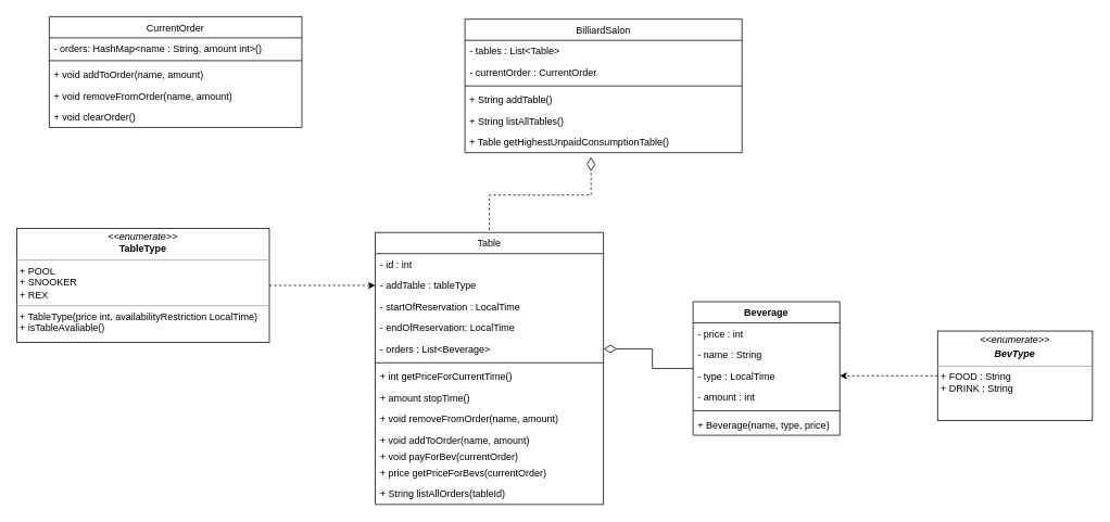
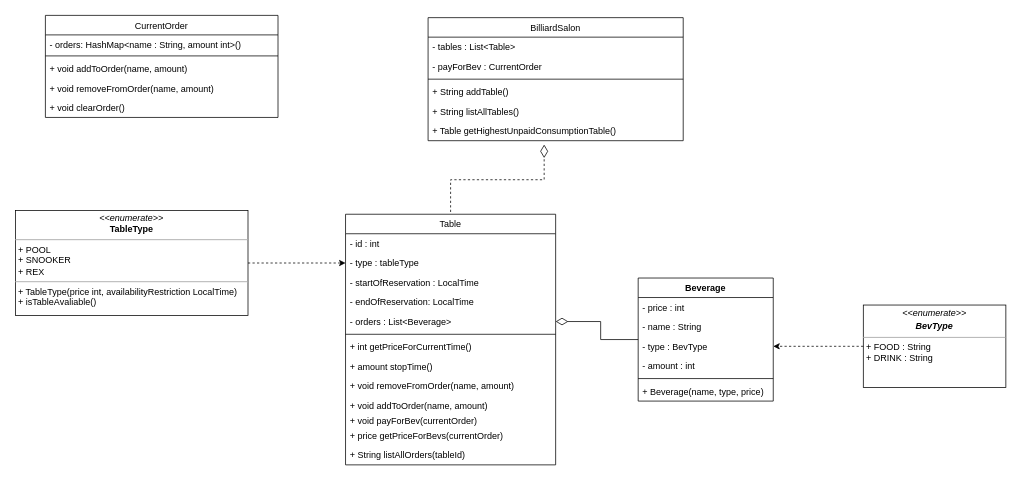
  <mxCell id="0" />
  <mxCell id="1" parent="0" />
  <mxCell id="2" style="edgeStyle=orthogonalEdgeStyle;rounded=0;orthogonalLoop=1;jettySize=auto;html=1;entryX=1;entryY=0.5;entryDx=0;entryDy=0;endArrow=diamondThin;endFill=0;endSize=14;" parent="1" source="3" target="25" edge="1"><mxGeometry relative="1" as="geometry" /></mxCell>
  <mxCell id="3" value="Beverage" style="swimlane;fontStyle=1;align=center;verticalAlign=top;childLayout=stackLayout;horizontal=1;startSize=26;horizontalStack=0;resizeParent=1;resizeParentMax=0;resizeLast=0;collapsible=1;marginBottom=0;" parent="1" vertex="1"><mxGeometry x="850" y="370" width="180" height="164" as="geometry" /></mxCell>
  <mxCell id="4" value="- price : int" style="text;strokeColor=none;fillColor=none;align=left;verticalAlign=top;spacingLeft=4;spacingRight=4;overflow=hidden;rotatable=0;points=[[0,0.5],[1,0.5]];portConstraint=eastwest;" parent="3" vertex="1"><mxGeometry y="26" width="180" height="26" as="geometry" /></mxCell>
  <mxCell id="5" value="- name : String" style="text;strokeColor=none;fillColor=none;align=left;verticalAlign=top;spacingLeft=4;spacingRight=4;overflow=hidden;rotatable=0;points=[[0,0.5],[1,0.5]];portConstraint=eastwest;" parent="3" vertex="1"><mxGeometry y="52" width="180" height="26" as="geometry" /></mxCell>
- <mxCell id="6" value="- type : LocalTime" style="text;strokeColor=none;fillColor=none;align=left;verticalAlign=top;spacingLeft=4;spacingRight=4;overflow=hidden;rotatable=0;points=[[0,0.5],[1,0.5]];portConstraint=eastwest;" parent="3" vertex="1"><mxGeometry y="78" width="180" height="26" as="geometry" /></mxCell>
+ <mxCell id="6" value="- type : BevType" style="text;strokeColor=none;fillColor=none;align=left;verticalAlign=top;spacingLeft=4;spacingRight=4;overflow=hidden;rotatable=0;points=[[0,0.5],[1,0.5]];portConstraint=eastwest;" parent="3" vertex="1"><mxGeometry y="78" width="180" height="26" as="geometry" /></mxCell>
  <mxCell id="7" value="- amount : int" style="text;strokeColor=none;fillColor=none;align=left;verticalAlign=top;spacingLeft=4;spacingRight=4;overflow=hidden;rotatable=0;points=[[0,0.5],[1,0.5]];portConstraint=eastwest;" parent="3" vertex="1"><mxGeometry y="104" width="180" height="26" as="geometry" /></mxCell>
  <mxCell id="8" value="" style="line;strokeWidth=1;fillColor=none;align=left;verticalAlign=middle;spacingTop=-1;spacingLeft=3;spacingRight=3;rotatable=0;labelPosition=right;points=[];portConstraint=eastwest;" parent="3" vertex="1"><mxGeometry y="130" width="180" height="8" as="geometry" /></mxCell>
  <mxCell id="9" value="+ Beverage(name, type, price)" style="text;strokeColor=none;fillColor=none;align=left;verticalAlign=top;spacingLeft=4;spacingRight=4;overflow=hidden;rotatable=0;points=[[0,0.5],[1,0.5]];portConstraint=eastwest;" parent="3" vertex="1"><mxGeometry y="138" width="180" height="26" as="geometry" /></mxCell>
  <mxCell id="10" value="&lt;p style=&quot;margin: 0px ; margin-top: 4px ; text-align: center&quot;&gt;&lt;i&gt;&amp;lt;&amp;lt;enumerate&amp;gt;&amp;gt;&lt;/i&gt;&lt;/p&gt;&lt;p style=&quot;margin: 0px ; margin-top: 4px ; text-align: center&quot;&gt;&lt;i&gt;&lt;b&gt;BevType&lt;/b&gt;&lt;/i&gt;&lt;/p&gt;&lt;hr size=&quot;1&quot;&gt;&lt;p style=&quot;margin: 0px ; margin-left: 4px&quot;&gt;+ FOOD : String&lt;/p&gt;&lt;p style=&quot;margin: 0px ; margin-left: 4px&quot;&gt;+ DRINK : String&lt;/p&gt;" style="verticalAlign=top;align=left;overflow=fill;fontSize=12;fontFamily=Helvetica;html=1;" parent="1" vertex="1"><mxGeometry x="1150" y="406" width="190" height="110" as="geometry" /></mxCell>
  <mxCell id="11" value="" style="endArrow=classic;html=1;rounded=0;exitX=0;exitY=0.5;exitDx=0;exitDy=0;entryX=1;entryY=0.5;entryDx=0;entryDy=0;dashed=1;endFill=1;" parent="1" source="10" target="6" edge="1"><mxGeometry width="50" height="50" relative="1" as="geometry"><mxPoint x="1170" y="360" as="sourcePoint" /><mxPoint x="1120" y="440" as="targetPoint" /></mxGeometry></mxCell>
  <mxCell id="12" value="BilliardSalon" style="swimlane;fontStyle=0;childLayout=stackLayout;horizontal=1;startSize=26;fillColor=none;horizontalStack=0;resizeParent=1;resizeParentMax=0;resizeLast=0;collapsible=1;marginBottom=0;" parent="1" vertex="1"><mxGeometry x="570" y="23" width="340" height="164" as="geometry" /></mxCell>
  <mxCell id="13" value="- tables : List&lt;Table&gt;" style="text;strokeColor=none;fillColor=none;align=left;verticalAlign=top;spacingLeft=4;spacingRight=4;overflow=hidden;rotatable=0;points=[[0,0.5],[1,0.5]];portConstraint=eastwest;" parent="12" vertex="1"><mxGeometry y="26" width="340" height="26" as="geometry" /></mxCell>
- <mxCell id="14" value="- currentOrder : CurrentOrder" style="text;strokeColor=none;fillColor=none;align=left;verticalAlign=top;spacingLeft=4;spacingRight=4;overflow=hidden;rotatable=0;points=[[0,0.5],[1,0.5]];portConstraint=eastwest;" parent="12" vertex="1"><mxGeometry y="52" width="340" height="26" as="geometry" /></mxCell>
+ <mxCell id="14" value="- payForBev : CurrentOrder" style="text;strokeColor=none;fillColor=none;align=left;verticalAlign=top;spacingLeft=4;spacingRight=4;overflow=hidden;rotatable=0;points=[[0,0.5],[1,0.5]];portConstraint=eastwest;" parent="12" vertex="1"><mxGeometry y="52" width="340" height="26" as="geometry" /></mxCell>
  <mxCell id="15" value="" style="line;strokeWidth=1;fillColor=none;align=left;verticalAlign=middle;spacingTop=-1;spacingLeft=3;spacingRight=3;rotatable=0;labelPosition=right;points=[];portConstraint=eastwest;" parent="12" vertex="1"><mxGeometry y="78" width="340" height="8" as="geometry" /></mxCell>
  <mxCell id="16" value="+ String addTable()" style="text;strokeColor=none;fillColor=none;align=left;verticalAlign=top;spacingLeft=4;spacingRight=4;overflow=hidden;rotatable=0;points=[[0,0.5],[1,0.5]];portConstraint=eastwest;" parent="12" vertex="1"><mxGeometry y="86" width="340" height="26" as="geometry" /></mxCell>
  <mxCell id="17" value="+ String listAllTables()" style="text;strokeColor=none;fillColor=none;align=left;verticalAlign=top;spacingLeft=4;spacingRight=4;overflow=hidden;rotatable=0;points=[[0,0.5],[1,0.5]];portConstraint=eastwest;" parent="12" vertex="1"><mxGeometry y="112" width="340" height="26" as="geometry" /></mxCell>
  <mxCell id="18" value="+ Table getHighestUnpaidConsumptionTable()" style="text;strokeColor=none;fillColor=none;align=left;verticalAlign=top;spacingLeft=4;spacingRight=4;overflow=hidden;rotatable=0;points=[[0,0.5],[1,0.5]];portConstraint=eastwest;" parent="12" vertex="1"><mxGeometry y="138" width="340" height="26" as="geometry" /></mxCell>
  <mxCell id="19" style="edgeStyle=orthogonalEdgeStyle;rounded=0;orthogonalLoop=1;jettySize=auto;html=1;entryX=0.455;entryY=1.197;entryDx=0;entryDy=0;entryPerimeter=0;strokeWidth=1;endSize=15;endArrow=diamondThin;endFill=0;startSize=11;sourcePerimeterSpacing=3;targetPerimeterSpacing=3;dashed=1;" parent="1" source="20" target="18" edge="1"><mxGeometry relative="1" as="geometry"><mxPoint x="710" y="193" as="targetPoint" /><Array as="points"><mxPoint x="600" y="239" /><mxPoint x="725" y="239" /></Array></mxGeometry></mxCell>
  <mxCell id="20" value="Table" style="swimlane;fontStyle=0;childLayout=stackLayout;horizontal=1;startSize=26;fillColor=none;horizontalStack=0;resizeParent=1;resizeParentMax=0;resizeLast=0;collapsible=1;marginBottom=0;" parent="1" vertex="1"><mxGeometry x="460" y="285" width="280" height="334" as="geometry" /></mxCell>
  <mxCell id="21" value="- id : int" style="text;strokeColor=none;fillColor=none;align=left;verticalAlign=top;spacingLeft=4;spacingRight=4;overflow=hidden;rotatable=0;points=[[0,0.5],[1,0.5]];portConstraint=eastwest;" parent="20" vertex="1"><mxGeometry y="26" width="280" height="26" as="geometry" /></mxCell>
- <mxCell id="22" value="- addTable : tableType" style="text;strokeColor=none;fillColor=none;align=left;verticalAlign=top;spacingLeft=4;spacingRight=4;overflow=hidden;rotatable=0;points=[[0,0.5],[1,0.5]];portConstraint=eastwest;" parent="20" vertex="1"><mxGeometry y="52" width="280" height="26" as="geometry" /></mxCell>
+ <mxCell id="22" value="- type : tableType" style="text;strokeColor=none;fillColor=none;align=left;verticalAlign=top;spacingLeft=4;spacingRight=4;overflow=hidden;rotatable=0;points=[[0,0.5],[1,0.5]];portConstraint=eastwest;" parent="20" vertex="1"><mxGeometry y="52" width="280" height="26" as="geometry" /></mxCell>
  <mxCell id="23" value="- startOfReservation : LocalTime" style="text;strokeColor=none;fillColor=none;align=left;verticalAlign=top;spacingLeft=4;spacingRight=4;overflow=hidden;rotatable=0;points=[[0,0.5],[1,0.5]];portConstraint=eastwest;" parent="20" vertex="1"><mxGeometry y="78" width="280" height="26" as="geometry" /></mxCell>
  <mxCell id="24" value="- endOfReservation: LocalTime" style="text;strokeColor=none;fillColor=none;align=left;verticalAlign=top;spacingLeft=4;spacingRight=4;overflow=hidden;rotatable=0;points=[[0,0.5],[1,0.5]];portConstraint=eastwest;" parent="20" vertex="1"><mxGeometry y="104" width="280" height="26" as="geometry" /></mxCell>
  <mxCell id="25" value="- orders : List&lt;Beverage&gt;" style="text;strokeColor=none;fillColor=none;align=left;verticalAlign=top;spacingLeft=4;spacingRight=4;overflow=hidden;rotatable=0;points=[[0,0.5],[1,0.5]];portConstraint=eastwest;" parent="20" vertex="1"><mxGeometry y="130" width="280" height="26" as="geometry" /></mxCell>
  <mxCell id="26" value="" style="line;strokeWidth=1;fillColor=none;align=left;verticalAlign=middle;spacingTop=-1;spacingLeft=3;spacingRight=3;rotatable=0;labelPosition=right;points=[];portConstraint=eastwest;" parent="20" vertex="1"><mxGeometry y="156" width="280" height="8" as="geometry" /></mxCell>
  <mxCell id="27" value="+ int getPriceForCurrentTime()" style="text;strokeColor=none;fillColor=none;align=left;verticalAlign=top;spacingLeft=4;spacingRight=4;overflow=hidden;rotatable=0;points=[[0,0.5],[1,0.5]];portConstraint=eastwest;" parent="20" vertex="1"><mxGeometry y="164" width="280" height="26" as="geometry" /></mxCell>
  <mxCell id="28" value="+ amount stopTime()" style="text;strokeColor=none;fillColor=none;align=left;verticalAlign=top;spacingLeft=4;spacingRight=4;overflow=hidden;rotatable=0;points=[[0,0.5],[1,0.5]];portConstraint=eastwest;" parent="20" vertex="1"><mxGeometry y="190" width="280" height="26" as="geometry" /></mxCell>
  <mxCell id="29" value="+ void removeFromOrder(name, amount)" style="text;strokeColor=none;fillColor=none;align=left;verticalAlign=top;spacingLeft=4;spacingRight=4;overflow=hidden;rotatable=0;points=[[0,0.5],[1,0.5]];portConstraint=eastwest;" parent="20" vertex="1"><mxGeometry y="216" width="280" height="26" as="geometry" /></mxCell>
  <mxCell id="30" value="+ void addToOrder(name, amount)" style="text;strokeColor=none;fillColor=none;align=left;verticalAlign=top;spacingLeft=4;spacingRight=4;overflow=hidden;rotatable=0;points=[[0,0.5],[1,0.5]];portConstraint=eastwest;" parent="20" vertex="1"><mxGeometry y="242" width="280" height="20" as="geometry" /></mxCell>
  <mxCell id="31" value="+ void payForBev(currentOrder)" style="text;strokeColor=none;fillColor=none;align=left;verticalAlign=top;spacingLeft=4;spacingRight=4;overflow=hidden;rotatable=0;points=[[0,0.5],[1,0.5]];portConstraint=eastwest;" parent="20" vertex="1"><mxGeometry y="262" width="280" height="20" as="geometry" /></mxCell>
  <mxCell id="32" value="+ price getPriceForBevs(currentOrder)" style="text;strokeColor=none;fillColor=none;align=left;verticalAlign=top;spacingLeft=4;spacingRight=4;overflow=hidden;rotatable=0;points=[[0,0.5],[1,0.5]];portConstraint=eastwest;" parent="20" vertex="1"><mxGeometry y="282" width="280" height="26" as="geometry" /></mxCell>
  <mxCell id="33" value="+ String listAllOrders(tableId)" style="text;strokeColor=none;fillColor=none;align=left;verticalAlign=top;spacingLeft=4;spacingRight=4;overflow=hidden;rotatable=0;points=[[0,0.5],[1,0.5]];portConstraint=eastwest;" parent="20" vertex="1"><mxGeometry y="308" width="280" height="26" as="geometry" /></mxCell>
  <mxCell id="34" value="CurrentOrder" style="swimlane;fontStyle=0;childLayout=stackLayout;horizontal=1;startSize=26;fillColor=none;horizontalStack=0;resizeParent=1;resizeParentMax=0;resizeLast=0;collapsible=1;marginBottom=0;" parent="1" vertex="1"><mxGeometry x="60" y="20" width="310" height="136" as="geometry" /></mxCell>
  <mxCell id="35" value="- orders: HashMap&lt;name : String, amount int&gt;()" style="text;strokeColor=none;fillColor=none;align=left;verticalAlign=top;spacingLeft=4;spacingRight=4;overflow=hidden;rotatable=0;points=[[0,0.5],[1,0.5]];portConstraint=eastwest;" parent="34" vertex="1"><mxGeometry y="26" width="310" height="24" as="geometry" /></mxCell>
  <mxCell id="36" value="" style="line;strokeWidth=1;fillColor=none;align=left;verticalAlign=middle;spacingTop=-1;spacingLeft=3;spacingRight=3;rotatable=0;labelPosition=right;points=[];portConstraint=eastwest;" parent="34" vertex="1"><mxGeometry y="50" width="310" height="8" as="geometry" /></mxCell>
  <mxCell id="37" value="+ void addToOrder(name, amount)" style="text;strokeColor=none;fillColor=none;align=left;verticalAlign=top;spacingLeft=4;spacingRight=4;overflow=hidden;rotatable=0;points=[[0,0.5],[1,0.5]];portConstraint=eastwest;" parent="34" vertex="1"><mxGeometry y="58" width="310" height="26" as="geometry" /></mxCell>
  <mxCell id="38" value="+ void removeFromOrder(name, amount)" style="text;strokeColor=none;fillColor=none;align=left;verticalAlign=top;spacingLeft=4;spacingRight=4;overflow=hidden;rotatable=0;points=[[0,0.5],[1,0.5]];portConstraint=eastwest;" parent="34" vertex="1"><mxGeometry y="84" width="310" height="26" as="geometry" /></mxCell>
  <mxCell id="39" value="+ void clearOrder()" style="text;strokeColor=none;fillColor=none;align=left;verticalAlign=top;spacingLeft=4;spacingRight=4;overflow=hidden;rotatable=0;points=[[0,0.5],[1,0.5]];portConstraint=eastwest;" parent="34" vertex="1"><mxGeometry y="110" width="310" height="26" as="geometry" /></mxCell>
  <mxCell id="40" style="edgeStyle=orthogonalEdgeStyle;rounded=0;orthogonalLoop=1;jettySize=auto;html=1;entryX=0;entryY=0.5;entryDx=0;entryDy=0;dashed=1;endArrow=classic;endFill=1;" parent="1" source="41" target="22" edge="1"><mxGeometry relative="1" as="geometry" /></mxCell>
  <mxCell id="41" value="&lt;p style=&quot;margin: 0px ; margin-top: 4px ; text-align: center&quot;&gt;&lt;i&gt;&amp;lt;&amp;lt;enumerate&amp;gt;&amp;gt;&lt;/i&gt;&lt;br&gt;&lt;b&gt;TableType&lt;/b&gt;&lt;/p&gt;&lt;hr size=&quot;1&quot;&gt;&lt;p style=&quot;margin: 0px ; margin-left: 4px&quot;&gt;+ POOL&lt;/p&gt;&lt;p style=&quot;margin: 0px ; margin-left: 4px&quot;&gt;+ SNOOKER&lt;/p&gt;&lt;p style=&quot;margin: 0px ; margin-left: 4px&quot;&gt;+ REX&lt;/p&gt;&lt;hr size=&quot;1&quot;&gt;&lt;p style=&quot;margin: 0px ; margin-left: 4px&quot;&gt;+ TableType(price int, availabilityRestriction LocalTime)&lt;/p&gt;&lt;p style=&quot;margin: 0px ; margin-left: 4px&quot;&gt;+ isTableAvaliable()&lt;br&gt;&lt;/p&gt;" style="verticalAlign=top;align=left;overflow=fill;fontSize=12;fontFamily=Helvetica;html=1;" parent="1" vertex="1"><mxGeometry x="20" y="280" width="310" height="140" as="geometry" /></mxCell>
